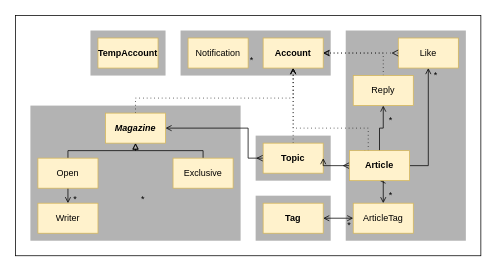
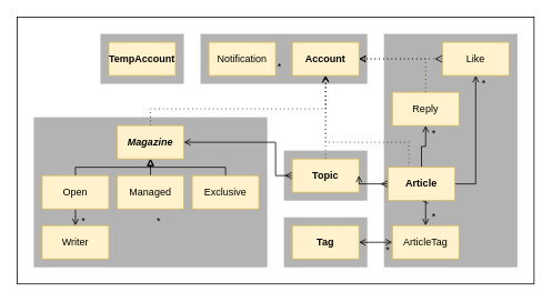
  <mxCell id="0" />
  <mxCell id="1" parent="0" />
  <mxCell id="2" value="" style="rounded=0;whiteSpace=wrap;html=1;" parent="1" vertex="1"><mxGeometry x="20" y="20" width="620" height="320" as="geometry" /></mxCell>
  <mxCell id="3" value="" style="rounded=0;whiteSpace=wrap;html=1;horizontal=1;verticalAlign=top;fontColor=#ffffff;strokeColor=none;fillColor=#B3B3B3;" parent="1" vertex="1"><mxGeometry x="240" y="40" width="200" height="60" as="geometry" /></mxCell>
  <mxCell id="4" value="" style="rounded=0;whiteSpace=wrap;html=1;horizontal=1;verticalAlign=top;fontColor=#ffffff;strokeColor=none;fillColor=#B3B3B3;" parent="1" vertex="1"><mxGeometry x="340" y="260" width="100" height="60" as="geometry" /></mxCell>
  <mxCell id="5" value="" style="rounded=0;whiteSpace=wrap;html=1;horizontal=1;verticalAlign=top;fontColor=#ffffff;strokeColor=none;fillColor=#B3B3B3;" parent="1" vertex="1"><mxGeometry x="460" y="40" width="160" height="280" as="geometry" /></mxCell>
  <mxCell id="6" value="" style="rounded=0;whiteSpace=wrap;html=1;horizontal=1;verticalAlign=top;fontColor=#ffffff;strokeColor=none;fillColor=#B3B3B3;" parent="1" vertex="1"><mxGeometry x="340" y="180" width="100" height="60" as="geometry" /></mxCell>
  <mxCell id="7" value="" style="rounded=0;whiteSpace=wrap;html=1;horizontal=1;verticalAlign=top;fontColor=#ffffff;strokeColor=none;fillColor=#B3B3B3;" parent="1" vertex="1"><mxGeometry x="40" y="140" width="280" height="180" as="geometry" /></mxCell>
  <mxCell id="8" style="edgeStyle=orthogonalEdgeStyle;rounded=0;orthogonalLoop=1;jettySize=auto;html=1;exitX=0.5;exitY=0;exitDx=0;exitDy=0;entryX=0.5;entryY=1;entryDx=0;entryDy=0;dashed=1;endArrow=open;endFill=0;dashPattern=1 4;" parent="1" source="9" target="20" edge="1"><mxGeometry relative="1" as="geometry"><Array as="points"><mxPoint x="180" y="130" /><mxPoint x="390" y="130" /></Array></mxGeometry></mxCell>
  <mxCell id="9" value="Magazine" style="rounded=0;whiteSpace=wrap;html=1;strokeColor=#d6b656;fillColor=#fff2cc;fontStyle=3;" parent="1" vertex="1"><mxGeometry x="140" y="150" width="80" height="40" as="geometry" /></mxCell>
  <mxCell id="10" style="edgeStyle=orthogonalEdgeStyle;rounded=0;orthogonalLoop=1;jettySize=auto;html=1;exitX=0;exitY=0.5;exitDx=0;exitDy=0;entryX=1;entryY=0.5;entryDx=0;entryDy=0;startArrow=ERmany;startFill=0;endArrow=open;endFill=0;" parent="1" source="12" target="9" edge="1"><mxGeometry relative="1" as="geometry"><Array as="points"><mxPoint x="330" y="210" /><mxPoint x="330" y="170" /></Array></mxGeometry></mxCell>
  <mxCell id="11" style="edgeStyle=orthogonalEdgeStyle;rounded=0;orthogonalLoop=1;jettySize=auto;html=1;exitX=0.5;exitY=0;exitDx=0;exitDy=0;dashed=1;endArrow=open;endFill=0;dashPattern=1 4;" parent="1" source="12" target="20" edge="1"><mxGeometry relative="1" as="geometry" /></mxCell>
  <mxCell id="12" value="Topic" style="rounded=0;whiteSpace=wrap;html=1;strokeColor=#d6b656;fillColor=#fff2cc;fontStyle=1;" parent="1" vertex="1"><mxGeometry x="350" y="190" width="80" height="40" as="geometry" /></mxCell>
  <mxCell id="13" style="edgeStyle=orthogonalEdgeStyle;rounded=0;orthogonalLoop=1;jettySize=auto;html=1;exitX=0;exitY=0.5;exitDx=0;exitDy=0;entryX=1;entryY=0.5;entryDx=0;entryDy=0;startArrow=ERmany;startFill=0;endArrow=open;endFill=0;" parent="1" source="18" target="12" edge="1"><mxGeometry relative="1" as="geometry" /></mxCell>
  <mxCell id="14" style="edgeStyle=orthogonalEdgeStyle;rounded=0;orthogonalLoop=1;jettySize=auto;html=1;exitX=1;exitY=0.5;exitDx=0;exitDy=0;entryX=0.5;entryY=1;entryDx=0;entryDy=0;startArrow=none;startFill=0;endArrow=open;endFill=0;" parent="1" source="18" target="19" edge="1"><mxGeometry relative="1" as="geometry" /></mxCell>
  <mxCell id="15" style="edgeStyle=orthogonalEdgeStyle;rounded=0;orthogonalLoop=1;jettySize=auto;html=1;exitX=0.5;exitY=0;exitDx=0;exitDy=0;entryX=0.5;entryY=1;entryDx=0;entryDy=0;endArrow=open;endFill=0;" parent="1" source="18" target="24" edge="1"><mxGeometry relative="1" as="geometry" /></mxCell>
  <mxCell id="16" style="edgeStyle=orthogonalEdgeStyle;rounded=0;orthogonalLoop=1;jettySize=auto;html=1;exitX=0.5;exitY=1;exitDx=0;exitDy=0;entryX=0.5;entryY=0;entryDx=0;entryDy=0;startArrow=open;startFill=0;endArrow=open;endFill=0;" parent="1" source="18" target="27" edge="1"><mxGeometry relative="1" as="geometry" /></mxCell>
  <mxCell id="17" style="edgeStyle=orthogonalEdgeStyle;rounded=0;orthogonalLoop=1;jettySize=auto;html=1;exitX=0.25;exitY=0;exitDx=0;exitDy=0;entryX=0.5;entryY=1;entryDx=0;entryDy=0;dashed=1;endArrow=open;endFill=0;dashPattern=1 4;" parent="1" source="18" target="20" edge="1"><mxGeometry relative="1" as="geometry"><Array as="points"><mxPoint x="490" y="170" /><mxPoint x="390" y="170" /></Array></mxGeometry></mxCell>
  <mxCell id="18" value="Article" style="rounded=0;whiteSpace=wrap;html=1;strokeColor=#d6b656;fillColor=#fff2cc;fontStyle=1;" parent="1" vertex="1"><mxGeometry x="465" y="200" width="80" height="40" as="geometry" /></mxCell>
  <mxCell id="19" value="Like" style="rounded=0;whiteSpace=wrap;html=1;strokeColor=#d6b656;fillColor=#fff2cc;" parent="1" vertex="1"><mxGeometry x="530" y="50" width="80" height="40" as="geometry" /></mxCell>
  <mxCell id="20" value="Account" style="rounded=0;whiteSpace=wrap;html=1;strokeColor=#d6b656;fillColor=#fff2cc;fontStyle=1;" parent="1" vertex="1"><mxGeometry x="350" y="50" width="80" height="40" as="geometry" /></mxCell>
  <mxCell id="21" value="Notification" style="rounded=0;whiteSpace=wrap;html=1;strokeColor=#d6b656;fillColor=#fff2cc;fontStyle=0;" parent="1" vertex="1"><mxGeometry x="250" y="50" width="80" height="40" as="geometry" /></mxCell>
  <mxCell id="22" style="edgeStyle=orthogonalEdgeStyle;rounded=0;orthogonalLoop=1;jettySize=auto;html=1;exitX=0;exitY=0.5;exitDx=0;exitDy=0;startArrow=ERmany;startFill=0;entryX=1;entryY=0.5;entryDx=0;entryDy=0;dashed=1;endArrow=classic;endFill=0;dashPattern=1 4;" parent="1" source="19" target="20" edge="1"><mxGeometry relative="1" as="geometry"><mxPoint x="490" y="70.353" as="targetPoint" /></mxGeometry></mxCell>
  <mxCell id="23" style="edgeStyle=orthogonalEdgeStyle;rounded=0;orthogonalLoop=1;jettySize=auto;html=1;exitX=0.5;exitY=0;exitDx=0;exitDy=0;dashed=1;endArrow=open;endFill=0;dashPattern=1 4;" parent="1" source="24" edge="1"><mxGeometry relative="1" as="geometry"><mxPoint x="430" y="70" as="targetPoint" /><Array as="points"><mxPoint x="510" y="70" /></Array></mxGeometry></mxCell>
- <mxCell id="24" value="Reply" style="rounded=0;whiteSpace=wrap;html=1;strokeColor=#d6b656;fillColor=#fff2cc;fontStyle=0;" parent="1" vertex="1"><mxGeometry x="470" y="100" width="80" height="40" as="geometry" /></mxCell>
+ <mxCell id="24" value="Reply" style="rounded=0;whiteSpace=wrap;html=1;strokeColor=#d6b656;fillColor=#fff2cc;fontStyle=0;" parent="1" vertex="1"><mxGeometry x="470" y="110" width="80" height="40" as="geometry" /></mxCell>
  <mxCell id="25" value="Tag" style="rounded=0;whiteSpace=wrap;html=1;strokeColor=#d6b656;fillColor=#fff2cc;fontStyle=1;" parent="1" vertex="1"><mxGeometry x="350" y="270" width="80" height="40" as="geometry" /></mxCell>
  <mxCell id="26" style="edgeStyle=orthogonalEdgeStyle;rounded=0;orthogonalLoop=1;jettySize=auto;html=1;exitX=0;exitY=0.5;exitDx=0;exitDy=0;entryX=1;entryY=0.5;entryDx=0;entryDy=0;startArrow=open;startFill=0;endArrow=open;endFill=0;" parent="1" source="27" target="25" edge="1"><mxGeometry relative="1" as="geometry" /></mxCell>
  <mxCell id="27" value="ArticleTag" style="rounded=0;whiteSpace=wrap;html=1;strokeColor=#d6b656;fillColor=#fff2cc;" parent="1" vertex="1"><mxGeometry x="470" y="270" width="80" height="40" as="geometry" /></mxCell>
  <mxCell id="28" value="*" style="rounded=0;whiteSpace=wrap;html=1;dashed=1;strokeColor=none;fillColor=none;" parent="1" vertex="1"><mxGeometry x="570" y="90" width="20" height="20" as="geometry" /></mxCell>
+ <mxCell id="29" style="edgeStyle=orthogonalEdgeStyle;rounded=0;orthogonalLoop=1;jettySize=auto;html=1;exitX=0.5;exitY=0;exitDx=0;exitDy=0;entryX=0.5;entryY=1;entryDx=0;entryDy=0;startArrow=none;startFill=0;endArrow=block;endFill=0;" parent="1" source="30" target="9" edge="1"><mxGeometry relative="1" as="geometry" /></mxCell>
+ <mxCell id="30" value="Managed" style="rounded=0;whiteSpace=wrap;html=1;strokeColor=#d6b656;fillColor=#fff2cc;fontStyle=0;" parent="1" vertex="1"><mxGeometry x="140" y="210" width="80" height="40" as="geometry" /></mxCell>
  <mxCell id="31" style="edgeStyle=orthogonalEdgeStyle;rounded=0;orthogonalLoop=1;jettySize=auto;html=1;exitX=0.5;exitY=0;exitDx=0;exitDy=0;entryX=0.5;entryY=1;entryDx=0;entryDy=0;startArrow=none;startFill=0;endArrow=block;endFill=0;" parent="1" source="33" target="9" edge="1"><mxGeometry relative="1" as="geometry"><Array as="points"><mxPoint x="90" y="200" /><mxPoint x="180" y="200" /></Array></mxGeometry></mxCell>
  <mxCell id="32" style="edgeStyle=orthogonalEdgeStyle;rounded=0;orthogonalLoop=1;jettySize=auto;html=1;exitX=0.5;exitY=1;exitDx=0;exitDy=0;entryX=0.5;entryY=0;entryDx=0;entryDy=0;startArrow=none;startFill=0;endArrow=open;endFill=0;" parent="1" source="33" target="36" edge="1"><mxGeometry relative="1" as="geometry" /></mxCell>
  <mxCell id="33" value="Open" style="rounded=0;whiteSpace=wrap;html=1;strokeColor=#d6b656;fillColor=#fff2cc;fontStyle=0;" parent="1" vertex="1"><mxGeometry x="50" y="210" width="80" height="40" as="geometry" /></mxCell>
  <mxCell id="34" style="edgeStyle=orthogonalEdgeStyle;rounded=0;orthogonalLoop=1;jettySize=auto;html=1;exitX=0.5;exitY=0;exitDx=0;exitDy=0;entryX=0.5;entryY=1;entryDx=0;entryDy=0;startArrow=none;startFill=0;endArrow=block;endFill=0;" parent="1" source="35" target="9" edge="1"><mxGeometry relative="1" as="geometry"><Array as="points"><mxPoint x="270" y="200" /><mxPoint x="180" y="200" /></Array></mxGeometry></mxCell>
  <mxCell id="35" value="Exclusive" style="rounded=0;whiteSpace=wrap;html=1;strokeColor=#d6b656;fillColor=#fff2cc;fontStyle=0;" parent="1" vertex="1"><mxGeometry x="230" y="210" width="80" height="40" as="geometry" /></mxCell>
  <mxCell id="36" value="Writer" style="rounded=0;whiteSpace=wrap;html=1;strokeColor=#d6b656;fillColor=#fff2cc;fontStyle=0;" parent="1" vertex="1"><mxGeometry x="50" y="270" width="80" height="40" as="geometry" /></mxCell>
  <mxCell id="37" value="*" style="rounded=0;whiteSpace=wrap;html=1;dashed=1;strokeColor=none;fillColor=none;" parent="1" vertex="1"><mxGeometry x="180" y="260" width="20" height="10" as="geometry" /></mxCell>
  <mxCell id="38" value="*" style="rounded=0;whiteSpace=wrap;html=1;dashed=1;strokeColor=none;fillColor=none;" parent="1" vertex="1"><mxGeometry x="510" y="150" width="20" height="20" as="geometry" /></mxCell>
  <mxCell id="39" value="" style="rounded=0;whiteSpace=wrap;html=1;horizontal=1;verticalAlign=top;fontColor=#ffffff;strokeColor=none;fillColor=#B3B3B3;" parent="1" vertex="1"><mxGeometry x="120" y="40" width="100" height="60" as="geometry" /></mxCell>
  <mxCell id="40" value="TempAccount" style="rounded=0;whiteSpace=wrap;html=1;strokeColor=#d6b656;fillColor=#fff2cc;fontStyle=1;" parent="1" vertex="1"><mxGeometry x="130" y="50" width="80" height="40" as="geometry" /></mxCell>
  <mxCell id="41" value="*" style="rounded=0;whiteSpace=wrap;html=1;dashed=1;strokeColor=none;fillColor=none;" parent="1" vertex="1"><mxGeometry x="330" y="70" width="10" height="20" as="geometry" /></mxCell>
  <mxCell id="42" value="*" style="rounded=0;whiteSpace=wrap;html=1;dashed=1;strokeColor=none;fillColor=none;" parent="1" vertex="1"><mxGeometry x="510" y="250" width="20" height="20" as="geometry" /></mxCell>
  <mxCell id="43" value="*" style="rounded=0;whiteSpace=wrap;html=1;dashed=1;strokeColor=none;fillColor=none;" parent="1" vertex="1"><mxGeometry x="460" y="290" width="10" height="20" as="geometry" /></mxCell>
  <mxCell id="44" value="*" style="rounded=0;whiteSpace=wrap;html=1;dashed=1;strokeColor=none;fillColor=none;" parent="1" vertex="1"><mxGeometry x="90" y="260" width="20" height="10" as="geometry" /></mxCell>
